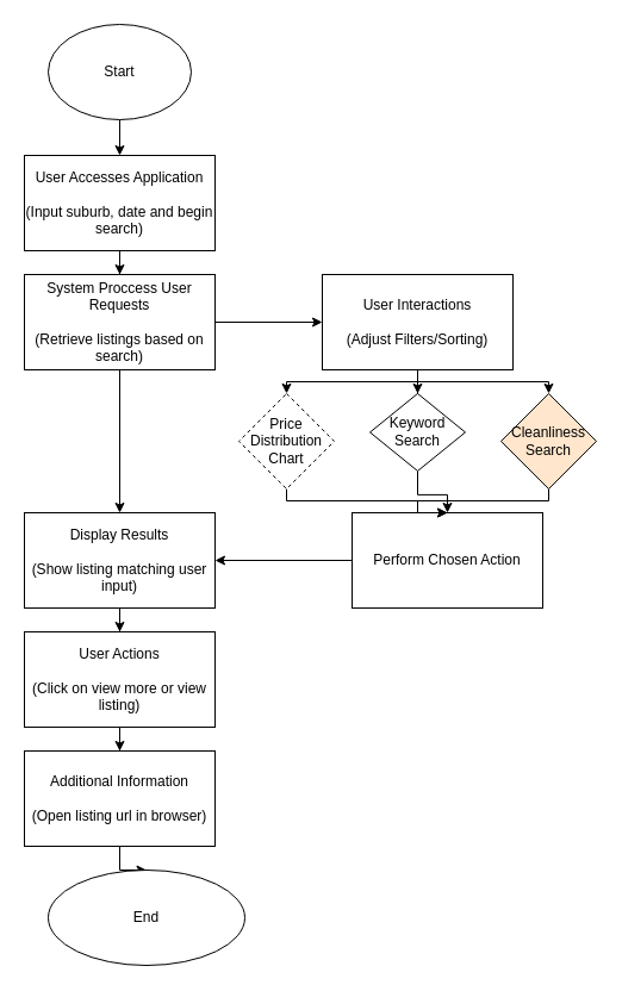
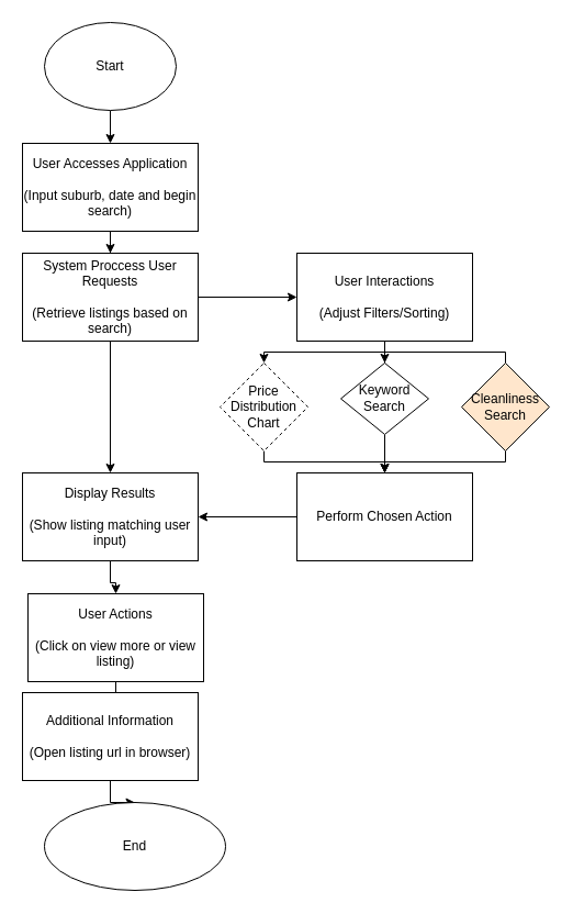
  <mxCell id="0" />
  <mxCell id="1" parent="0" />
  <mxCell id="2" style="edgeStyle=orthogonalEdgeStyle;rounded=0;orthogonalLoop=1;jettySize=auto;html=1;" edge="1" parent="1" source="3" target="5"><mxGeometry relative="1" as="geometry" /></mxCell>
  <mxCell id="3" value="Start" style="ellipse;whiteSpace=wrap;html=1;" vertex="1" parent="1"><mxGeometry x="40" y="20" width="120" height="80" as="geometry" /></mxCell>
  <mxCell id="4" style="edgeStyle=orthogonalEdgeStyle;rounded=0;orthogonalLoop=1;jettySize=auto;html=1;entryX=0.5;entryY=0;entryDx=0;entryDy=0;" edge="1" parent="1" source="5" target="8"><mxGeometry relative="1" as="geometry" /></mxCell>
  <mxCell id="5" value="User Accesses Application&lt;br&gt;&lt;br&gt;(Input suburb, date and begin search)" style="rounded=0;whiteSpace=wrap;html=1;" vertex="1" parent="1"><mxGeometry x="20" y="130" width="160" height="80" as="geometry" /></mxCell>
  <mxCell id="6" style="edgeStyle=orthogonalEdgeStyle;rounded=0;orthogonalLoop=1;jettySize=auto;html=1;entryX=0;entryY=0.5;entryDx=0;entryDy=0;" edge="1" parent="1" source="8" target="12"><mxGeometry relative="1" as="geometry" /></mxCell>
  <mxCell id="7" style="edgeStyle=orthogonalEdgeStyle;rounded=0;orthogonalLoop=1;jettySize=auto;html=1;entryX=0.5;entryY=0;entryDx=0;entryDy=0;" edge="1" parent="1" source="8" target="16"><mxGeometry relative="1" as="geometry" /></mxCell>
  <mxCell id="8" value="System Proccess User Requests&lt;br&gt;&lt;br&gt;(Retrieve listings based on search)" style="rounded=0;whiteSpace=wrap;html=1;" vertex="1" parent="1"><mxGeometry x="20" y="230" width="160" height="80" as="geometry" /></mxCell>
  <mxCell id="9" style="edgeStyle=orthogonalEdgeStyle;rounded=0;orthogonalLoop=1;jettySize=auto;html=1;" edge="1" parent="1" source="12" target="23"><mxGeometry relative="1" as="geometry"><Array as="points"><mxPoint x="350" y="320" /><mxPoint x="240" y="320" /></Array></mxGeometry></mxCell>
  <mxCell id="10" style="edgeStyle=orthogonalEdgeStyle;rounded=0;orthogonalLoop=1;jettySize=auto;html=1;entryX=0.5;entryY=0;entryDx=0;entryDy=0;" edge="1" parent="1" source="12" target="25"><mxGeometry relative="1" as="geometry" /></mxCell>
- <mxCell id="11" style="edgeStyle=orthogonalEdgeStyle;rounded=0;orthogonalLoop=1;jettySize=auto;html=1;" edge="1" parent="1" source="12" target="27"><mxGeometry relative="1" as="geometry"><Array as="points"><mxPoint x="350" y="320" /><mxPoint x="460" y="320" /></Array></mxGeometry></mxCell>
+ <mxCell id="11" style="edgeStyle=orthogonalEdgeStyle;rounded=0;orthogonalLoop=1;jettySize=auto;html=1;endArrow=none;" edge="1" parent="1" source="12" target="27"><mxGeometry relative="1" as="geometry"><Array as="points"><mxPoint x="350" y="320" /><mxPoint x="460" y="320" /></Array></mxGeometry></mxCell>
  <mxCell id="12" value="User Interactions&lt;br&gt;&lt;br&gt;(Adjust Filters/Sorting)" style="rounded=0;whiteSpace=wrap;html=1;" vertex="1" parent="1"><mxGeometry x="270" y="230" width="160" height="80" as="geometry" /></mxCell>
  <mxCell id="13" style="edgeStyle=orthogonalEdgeStyle;rounded=0;orthogonalLoop=1;jettySize=auto;html=1;entryX=1;entryY=0.5;entryDx=0;entryDy=0;" edge="1" parent="1" source="14" target="16"><mxGeometry relative="1" as="geometry" /></mxCell>
- <mxCell id="14" value="Perform Chosen Action" style="rounded=0;whiteSpace=wrap;html=1;" vertex="1" parent="1"><mxGeometry x="295" y="430" width="160" height="80" as="geometry" /></mxCell>
+ <mxCell id="14" value="Perform Chosen Action" style="rounded=0;whiteSpace=wrap;html=1;" vertex="1" parent="1"><mxGeometry x="270" y="430" width="160" height="80" as="geometry" /></mxCell>
  <mxCell id="15" style="edgeStyle=orthogonalEdgeStyle;rounded=0;orthogonalLoop=1;jettySize=auto;html=1;" edge="1" parent="1" source="16" target="18"><mxGeometry relative="1" as="geometry" /></mxCell>
  <mxCell id="16" value="Display Results&lt;br&gt;&lt;br&gt;(Show listing matching user input)" style="rounded=0;whiteSpace=wrap;html=1;" vertex="1" parent="1"><mxGeometry x="20" y="430" width="160" height="80" as="geometry" /></mxCell>
  <mxCell id="17" style="edgeStyle=orthogonalEdgeStyle;rounded=0;orthogonalLoop=1;jettySize=auto;html=1;entryX=0.5;entryY=0;entryDx=0;entryDy=0;" edge="1" parent="1" source="18" target="20"><mxGeometry relative="1" as="geometry" /></mxCell>
- <mxCell id="18" value="User Actions&lt;br&gt;&lt;br&gt;(Click on view more or view listing)" style="rounded=0;whiteSpace=wrap;html=1;" vertex="1" parent="1"><mxGeometry x="20" y="530" width="160" height="80" as="geometry" /></mxCell>
+ <mxCell id="18" value="User Actions&lt;br&gt;&lt;br&gt;(Click on view more or view listing)" style="rounded=0;whiteSpace=wrap;html=1;" vertex="1" parent="1"><mxGeometry x="25" y="540" width="160" height="80" as="geometry" /></mxCell>
  <mxCell id="19" style="edgeStyle=orthogonalEdgeStyle;rounded=0;orthogonalLoop=1;jettySize=auto;html=1;" edge="1" parent="1" source="20" target="21"><mxGeometry relative="1" as="geometry" /></mxCell>
  <mxCell id="20" value="Additional Information&lt;br&gt;&lt;br&gt;(Open listing url in browser)" style="rounded=0;whiteSpace=wrap;html=1;" vertex="1" parent="1"><mxGeometry x="20" y="630" width="160" height="80" as="geometry" /></mxCell>
  <mxCell id="21" value="End" style="ellipse;whiteSpace=wrap;html=1;" vertex="1" parent="1"><mxGeometry x="40" y="730" width="165" height="80" as="geometry" /></mxCell>
  <mxCell id="22" style="edgeStyle=orthogonalEdgeStyle;rounded=0;orthogonalLoop=1;jettySize=auto;html=1;entryX=0.5;entryY=0;entryDx=0;entryDy=0;" edge="1" parent="1" source="23" target="14"><mxGeometry relative="1" as="geometry"><Array as="points"><mxPoint x="240" y="420" /><mxPoint x="350" y="420" /></Array></mxGeometry></mxCell>
  <mxCell id="23" value="Price Distribution Chart" style="rhombus;whiteSpace=wrap;html=1;dashed=1;" vertex="1" parent="1"><mxGeometry x="200" y="329.94" width="80" height="80" as="geometry" /></mxCell>
  <mxCell id="24" style="edgeStyle=orthogonalEdgeStyle;rounded=0;orthogonalLoop=1;jettySize=auto;html=1;entryX=0.5;entryY=0;entryDx=0;entryDy=0;" edge="1" parent="1" source="25" target="14"><mxGeometry relative="1" as="geometry" /></mxCell>
  <mxCell id="25" value="Keyword Search" style="rhombus;whiteSpace=wrap;html=1;" vertex="1" parent="1"><mxGeometry x="310" y="329.94" width="80" height="65" as="geometry" /></mxCell>
  <mxCell id="26" style="edgeStyle=orthogonalEdgeStyle;rounded=0;orthogonalLoop=1;jettySize=auto;html=1;entryX=0.5;entryY=0;entryDx=0;entryDy=0;" edge="1" parent="1" source="27" target="14"><mxGeometry relative="1" as="geometry"><Array as="points"><mxPoint x="460" y="420" /><mxPoint x="350" y="420" /></Array></mxGeometry></mxCell>
  <mxCell id="27" value="Cleanliness Search" style="rhombus;whiteSpace=wrap;html=1;fillColor=#ffe6cc;" vertex="1" parent="1"><mxGeometry x="420" y="329.94" width="80" height="80" as="geometry" /></mxCell>
